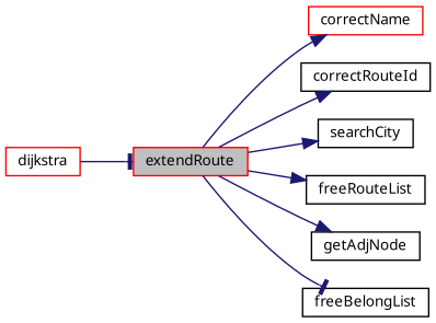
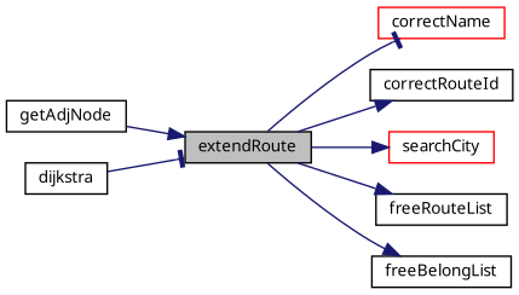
  digraph {
    rankdir=LR
    node [color=black fillcolor=white fontname=Verdana fontsize=10 shape=record style=filled]
    edge [arrowhead=normal color=midnightblue fontname=Verdana fontsize=10 labelfontname=Verdana labelfontsize=10 style=solid]
-   n1 [color=red fillcolor=grey75 fontcolor=black height=0.2 label=extendRoute width=0.4]
+   n1 [fillcolor=grey75 fontcolor=black height=0.2 label=extendRoute width=0.4]
    n2 [color=red height=0.2 label=correctName width=0.4]
    n3 [height=0.2 label=correctRouteId width=0.4]
-   n4 [height=0.2 label=searchCity width=0.4]
+   n4 [color=red height=0.2 label=searchCity width=0.4]
    n5 [height=0.2 label=freeRouteList width=0.4]
    n6 [height=0.2 label=getAdjNode width=0.4]
    n7 [height=0.2 label=freeBelongList width=0.4]
-   n8 [color=red height=0.2 label=dijkstra width=0.4]
-   n1 -> n2
+   n8 [height=0.2 label=dijkstra width=0.4]
+   n1 -> n2 [arrowhead=tee]
    n1 -> n3
    n1 -> n4
    n1 -> n5
-   n1 -> n6
-   n1 -> n7 [arrowhead=tee]
+   n6 -> n1
+   n1 -> n7
    n8 -> n1 [arrowhead=tee]
  }
